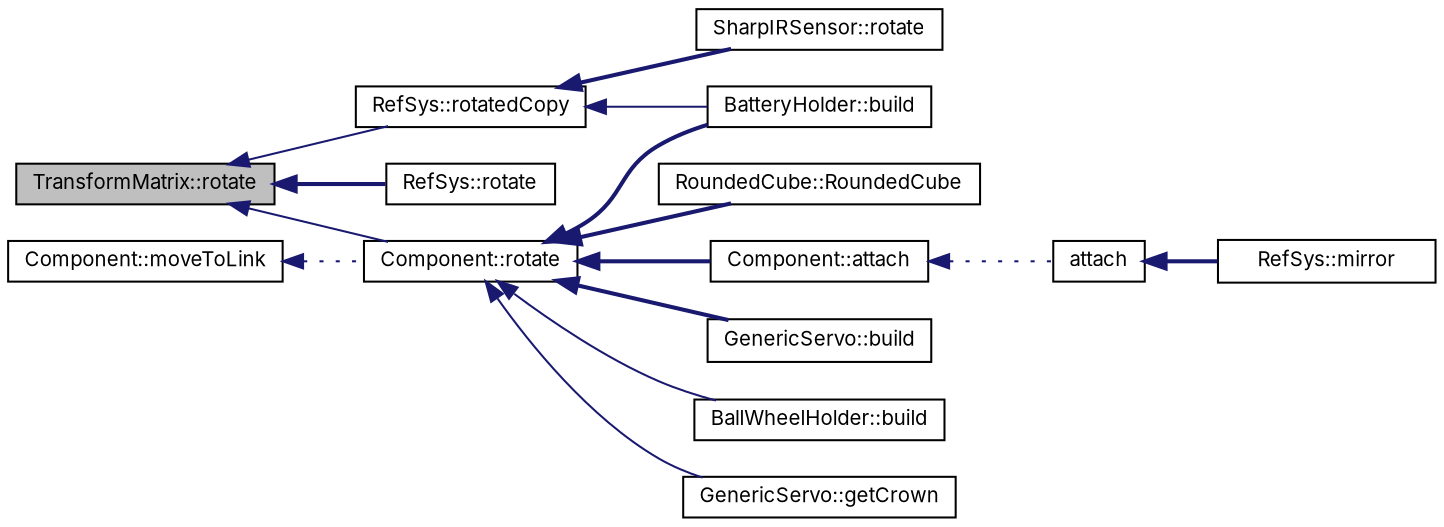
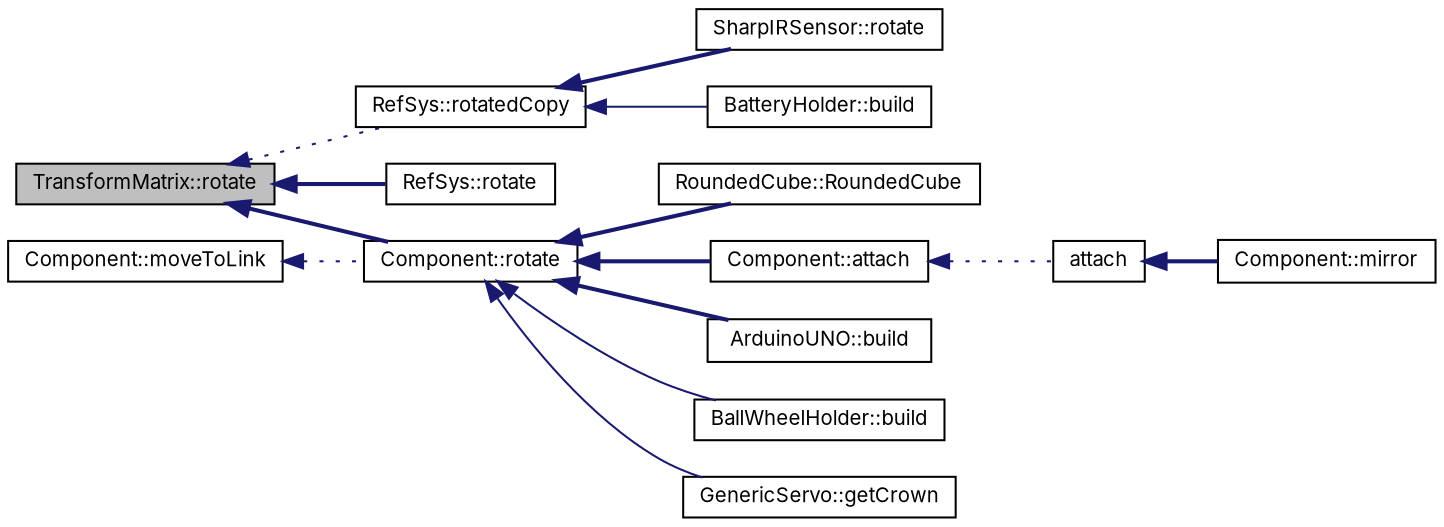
  digraph {
    fontname=Inter
    rankdir=LR
    node [color=black fillcolor=white fontname=Inter fontsize=10 shape=record style=filled]
    edge [color=midnightblue dir=back fontname=Inter fontsize=10 labelfontname=Helvetica labelfontsize=10 style=bold]
    n1 [fillcolor=grey75 fontcolor=black height=0.2 label="TransformMatrix::rotate" width=0.4]
    n2 [height=0.2 label="RefSys::rotatedCopy" width=0.4]
    n3 [height=0.2 label="Component::rotate" width=0.4]
    n4 [height=0.2 label="RefSys::rotate" width=0.4]
    n5 [height=0.2 label="BatteryHolder::build" width=0.4]
    n6 [height=0.2 label="SharpIRSensor::rotate" width=0.4]
    n7 [height=0.2 label="RoundedCube::RoundedCube" width=0.4]
    n8 [height=0.2 label="Component::attach" width=0.4]
-   n9 [height=0.2 label="GenericServo::build" width=0.4]
+   n9 [height=0.2 label="ArduinoUNO::build" width=0.4]
    n10 [height=0.2 label="BallWheelHolder::build" width=0.4]
    n11 [height=0.2 label="GenericServo::getCrown" width=0.4]
    n12 [height=0.2 label="Component::moveToLink" width=0.4]
    n13 [height=0.2 label=attach width=0.4]
-   n14 [height=0.2 label="RefSys::mirror" width=0.4]
-   n1 -> n2 [style=solid]
-   n1 -> n3 [style=solid]
+   n14 [height=0.2 label="Component::mirror" width=0.4]
+   n1 -> n2 [style=dotted]
+   n1 -> n3
    n1 -> n4
    n2 -> n5 [style=solid]
    n2 -> n6
-   n3 -> n5
    n3 -> n7
    n3 -> n8
    n3 -> n9
    n3 -> n10 [style=solid]
    n3 -> n11 [style=solid]
    n8 -> n13 [style=dotted]
    n12 -> n3 [style=dotted]
    n13 -> n14
  }
